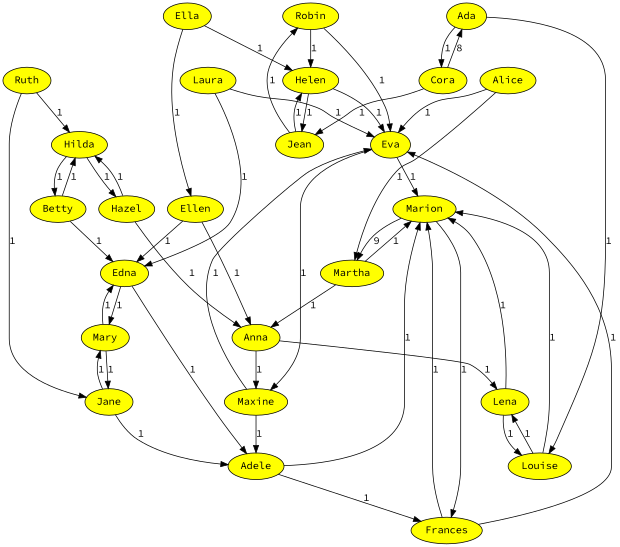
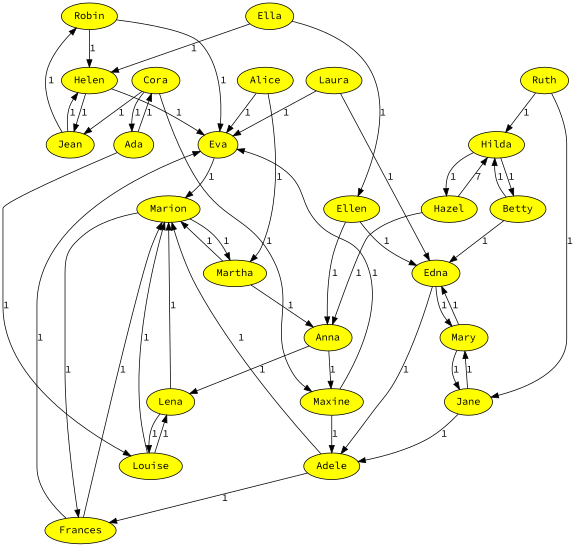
  digraph {
    fontname="Source Code Pro"
    splines=true
    node [color=black fillcolor="#ffff00" fontname="Source Code Pro" style=filled]
    edge [fontname="Source Code Pro" w=1]
    Robin
    Helen
    Eva
    Jean
    Marion
    Maxine
    Martha
    Frances
    Adele
    Lena
    Louise
    Anna
    Ella
    Ellen
    Edna
    Mary
    Jane
    Laura
    Ruth
    Hilda
    Hazel
    Betty
    Cora
    Ada
    Alice
    Robin -> Helen [label=1]
    Robin -> Eva [label=1]
    Helen -> Eva [label=1]
    Helen -> Jean [label=1]
    Eva -> Marion [label=1]
-   Eva -> Maxine [label=1]
+   Cora -> Maxine [label=1]
    Jean -> Robin [label=1]
    Jean -> Helen [label=1]
-   Marion -> Martha [label=9]
+   Marion -> Martha [label=1]
    Marion -> Frances [label=1]
    Maxine -> Eva [label=1]
    Maxine -> Adele [label=1]
    Martha -> Marion [label=1]
    Martha -> Anna [label=1]
    Frances -> Eva [label=1]
    Frances -> Marion [label=1]
    Adele -> Marion [label=1]
    Adele -> Frances [label=1]
    Lena -> Marion [label=1]
    Lena -> Louise [label=1]
    Louise -> Marion [label=1]
    Louise -> Lena [label=1]
    Anna -> Maxine [label=1]
    Anna -> Lena [label=1]
    Ella -> Helen [label=1]
    Ella -> Ellen [label=1]
    Ellen -> Anna [label=1]
    Ellen -> Edna [label=1]
    Edna -> Adele [label=1]
    Edna -> Mary [label=1]
    Mary -> Edna [label=1]
    Mary -> Jane [label=1]
    Jane -> Adele [label=1]
    Jane -> Mary [label=1]
    Laura -> Eva [label=1]
    Laura -> Edna [label=1]
    Ruth -> Jane [label=1]
    Ruth -> Hilda [label=1]
    Hilda -> Hazel [label=1]
    Hilda -> Betty [label=1]
    Hazel -> Anna [label=1]
-   Hazel -> Hilda [label=1]
+   Hazel -> Hilda [label=7]
    Betty -> Edna [label=1]
    Betty -> Hilda [label=1]
    Cora -> Jean [label=1]
-   Cora -> Ada [label=8]
+   Cora -> Ada [label=1]
    Ada -> Louise [label=1]
    Ada -> Cora [label=1]
    Alice -> Eva [label=1]
    Alice -> Martha [label=1]
  }
